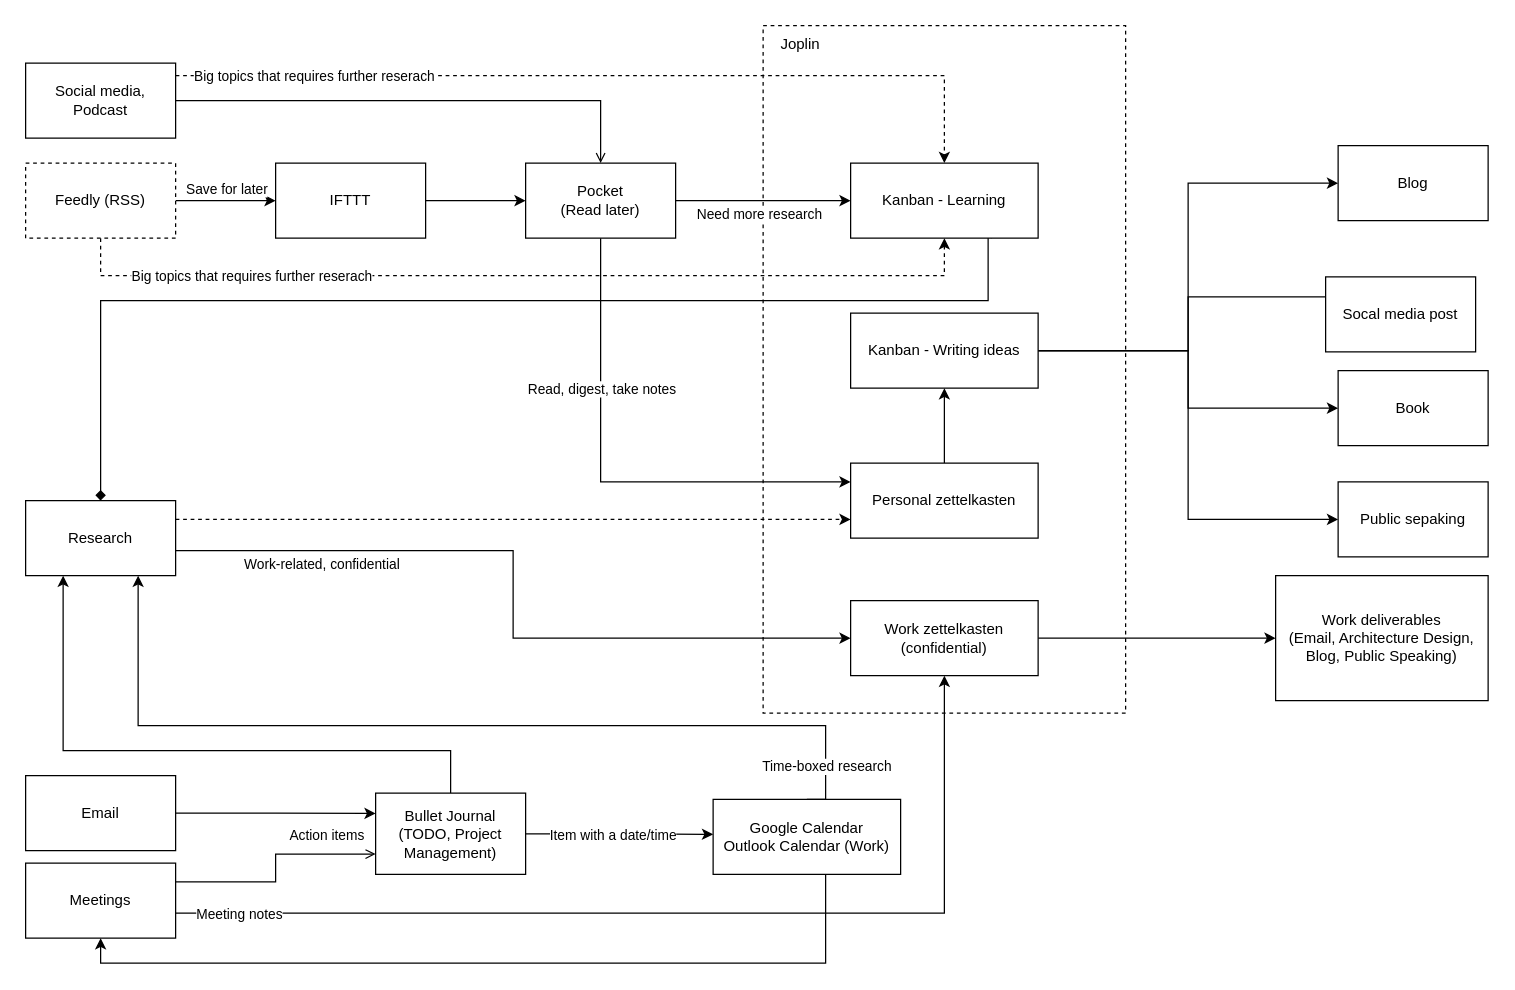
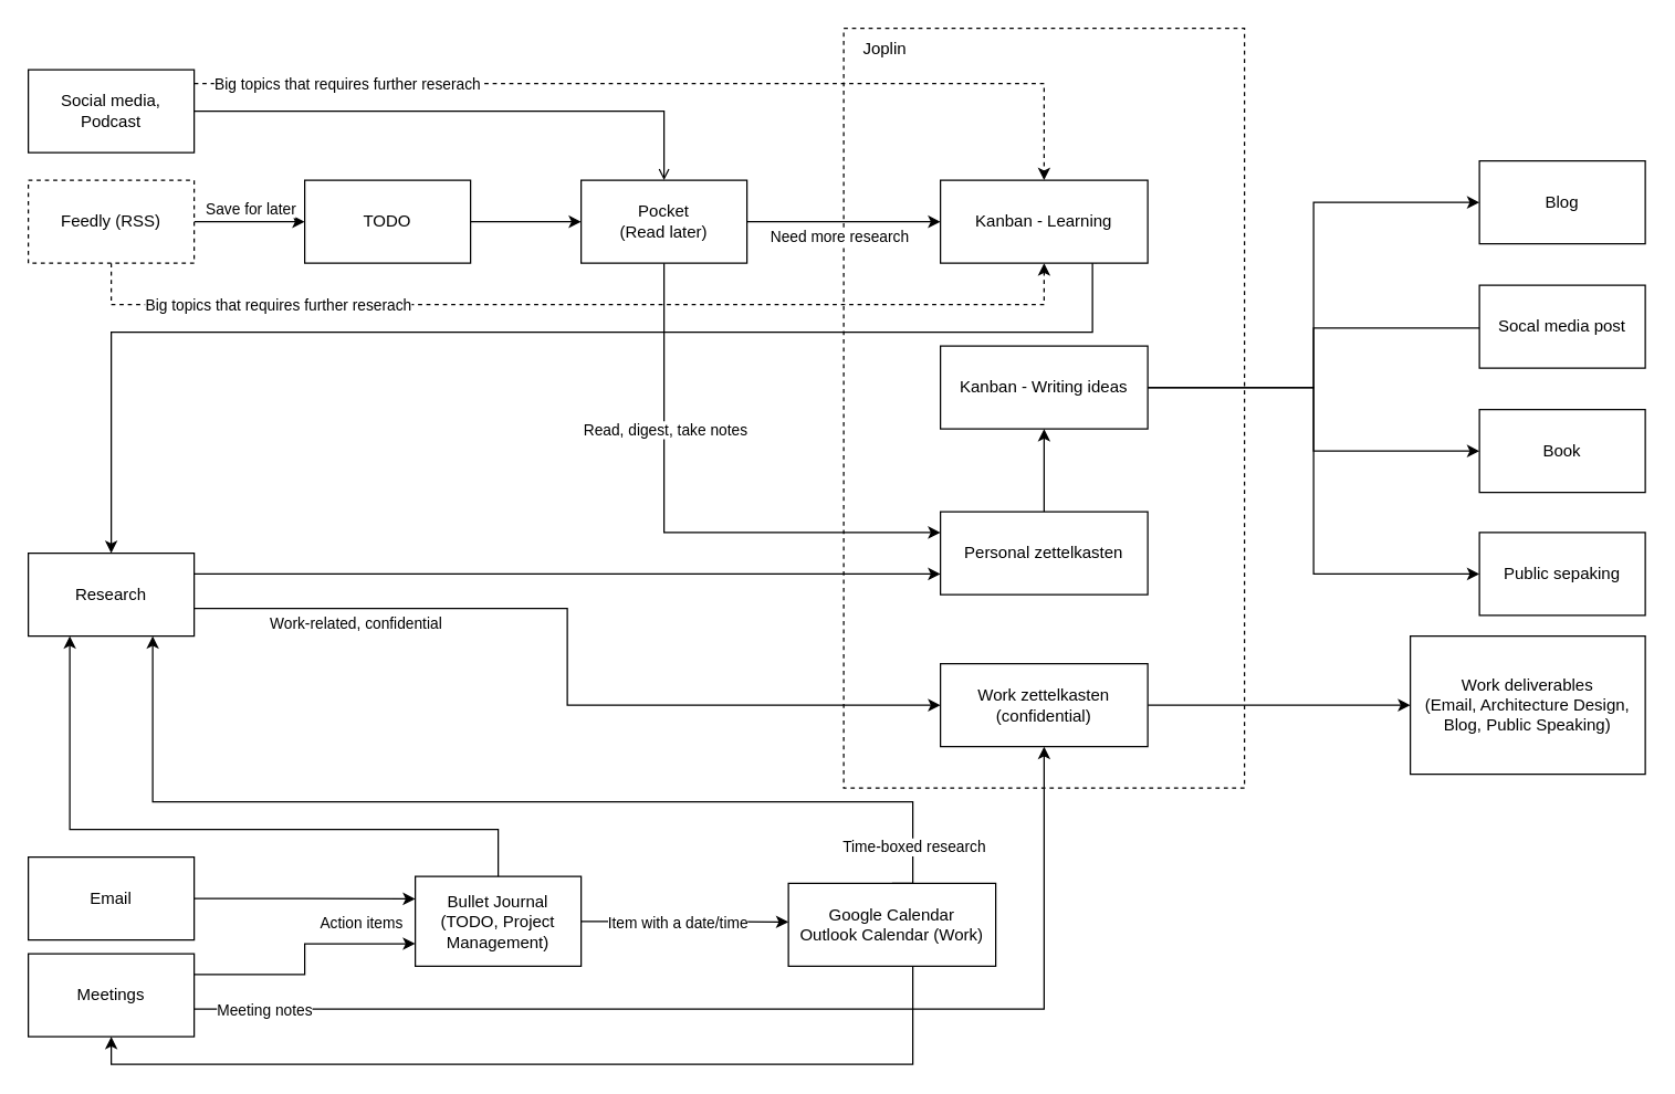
  <mxCell id="0" />
  <mxCell id="1" parent="0" />
  <mxCell id="2" value="" style="rounded=0;whiteSpace=wrap;html=1;dashed=1;" vertex="1" parent="1"><mxGeometry x="610" y="20" width="290" height="550" as="geometry" /></mxCell>
- <mxCell id="3" style="edgeStyle=orthogonalEdgeStyle;rounded=0;orthogonalLoop=1;jettySize=auto;html=1;entryX=0;entryY=0.75;entryDx=0;entryDy=0;exitX=1;exitY=0.25;exitDx=0;exitDy=0;dashed=1;" edge="1" parent="1" source="6" target="48"><mxGeometry relative="1" as="geometry" /></mxCell>
+ <mxCell id="3" style="edgeStyle=orthogonalEdgeStyle;rounded=0;orthogonalLoop=1;jettySize=auto;html=1;entryX=0;entryY=0.75;entryDx=0;entryDy=0;exitX=1;exitY=0.25;exitDx=0;exitDy=0;" edge="1" parent="1" source="6" target="48"><mxGeometry relative="1" as="geometry" /></mxCell>
  <mxCell id="4" style="edgeStyle=orthogonalEdgeStyle;rounded=0;orthogonalLoop=1;jettySize=auto;html=1;entryX=0;entryY=0.5;entryDx=0;entryDy=0;" edge="1" parent="1" source="6" target="46"><mxGeometry relative="1" as="geometry"><Array as="points"><mxPoint x="410" y="440" /><mxPoint x="410" y="510" /></Array></mxGeometry></mxCell>
  <mxCell id="5" value="Work-related, confidential" style="edgeLabel;html=1;align=center;verticalAlign=middle;resizable=0;points=[];" vertex="1" connectable="0" parent="4"><mxGeometry x="-0.62" y="-2" relative="1" as="geometry"><mxPoint y="8" as="offset" /></mxGeometry></mxCell>
  <mxCell id="6" value="Research" style="rounded=0;whiteSpace=wrap;html=1;" vertex="1" parent="1"><mxGeometry x="20" y="400" width="120" height="60" as="geometry" /></mxCell>
  <mxCell id="7" style="edgeStyle=orthogonalEdgeStyle;rounded=0;orthogonalLoop=1;jettySize=auto;html=1;endArrow=open;" edge="1" parent="1" source="10" target="30"><mxGeometry relative="1" as="geometry" /></mxCell>
  <mxCell id="8" style="edgeStyle=orthogonalEdgeStyle;rounded=0;orthogonalLoop=1;jettySize=auto;html=1;entryX=0.5;entryY=0;entryDx=0;entryDy=0;dashed=1;" edge="1" parent="1" source="10" target="39"><mxGeometry relative="1" as="geometry"><Array as="points"><mxPoint x="755" y="60" /></Array></mxGeometry></mxCell>
  <mxCell id="9" value="Big topics that requires further reserach" style="edgeLabel;html=1;align=center;verticalAlign=middle;resizable=0;points=[];" vertex="1" connectable="0" parent="8"><mxGeometry x="-0.889" y="-4" relative="1" as="geometry"><mxPoint x="72" y="-4" as="offset" /></mxGeometry></mxCell>
  <mxCell id="10" value="Social media, Podcast" style="rounded=0;whiteSpace=wrap;html=1;" vertex="1" parent="1"><mxGeometry x="20" y="50" width="120" height="60" as="geometry" /></mxCell>
  <mxCell id="11" value="" style="edgeStyle=orthogonalEdgeStyle;rounded=0;orthogonalLoop=1;jettySize=auto;html=1;" edge="1" parent="1" source="15" target="24"><mxGeometry relative="1" as="geometry" /></mxCell>
  <mxCell id="12" value="Save for later" style="edgeLabel;html=1;align=center;verticalAlign=middle;resizable=0;points=[];" vertex="1" connectable="0" parent="11"><mxGeometry x="-0.25" y="1" relative="1" as="geometry"><mxPoint x="10" y="-9" as="offset" /></mxGeometry></mxCell>
  <mxCell id="13" style="edgeStyle=orthogonalEdgeStyle;rounded=0;orthogonalLoop=1;jettySize=auto;html=1;dashed=1;entryX=0.5;entryY=1;entryDx=0;entryDy=0;" edge="1" parent="1" source="15" target="39"><mxGeometry relative="1" as="geometry"><Array as="points"><mxPoint x="80" y="220" /><mxPoint x="755" y="220" /></Array></mxGeometry></mxCell>
  <mxCell id="14" value="Big topics that requires further reserach" style="edgeLabel;html=1;align=center;verticalAlign=middle;resizable=0;points=[];" vertex="1" connectable="0" parent="13"><mxGeometry x="-0.505" y="-1" relative="1" as="geometry"><mxPoint x="-32" y="-1" as="offset" /></mxGeometry></mxCell>
  <mxCell id="15" value="Feedly (RSS)" style="rounded=0;whiteSpace=wrap;html=1;dashed=1;" vertex="1" parent="1"><mxGeometry x="20" y="130" width="120" height="60" as="geometry" /></mxCell>
  <mxCell id="16" style="edgeStyle=orthogonalEdgeStyle;rounded=0;orthogonalLoop=1;jettySize=auto;html=1;entryX=0;entryY=0.25;entryDx=0;entryDy=0;exitX=1;exitY=0.5;exitDx=0;exitDy=0;" edge="1" parent="1" source="17" target="38"><mxGeometry relative="1" as="geometry" /></mxCell>
  <mxCell id="17" value="Email" style="rounded=0;whiteSpace=wrap;html=1;" vertex="1" parent="1"><mxGeometry x="20" y="620" width="120" height="60" as="geometry" /></mxCell>
- <mxCell id="18" style="edgeStyle=orthogonalEdgeStyle;rounded=0;orthogonalLoop=1;jettySize=auto;html=1;entryX=0;entryY=0.75;entryDx=0;entryDy=0;exitX=1;exitY=0.25;exitDx=0;exitDy=0;endArrow=open;" edge="1" parent="1" source="22" target="38"><mxGeometry relative="1" as="geometry"><Array as="points"><mxPoint x="220" y="705" /><mxPoint x="220" y="683" /></Array></mxGeometry></mxCell>
+ <mxCell id="18" style="edgeStyle=orthogonalEdgeStyle;rounded=0;orthogonalLoop=1;jettySize=auto;html=1;entryX=0;entryY=0.75;entryDx=0;entryDy=0;exitX=1;exitY=0.25;exitDx=0;exitDy=0;" edge="1" parent="1" source="22" target="38"><mxGeometry relative="1" as="geometry"><Array as="points"><mxPoint x="220" y="705" /><mxPoint x="220" y="683" /></Array></mxGeometry></mxCell>
  <mxCell id="19" value="Action items" style="edgeLabel;html=1;align=center;verticalAlign=middle;resizable=0;points=[];" vertex="1" connectable="0" parent="18"><mxGeometry x="-0.396" y="-2" relative="1" as="geometry"><mxPoint x="65" y="-40" as="offset" /></mxGeometry></mxCell>
  <mxCell id="20" style="edgeStyle=orthogonalEdgeStyle;rounded=0;orthogonalLoop=1;jettySize=auto;html=1;" edge="1" parent="1" source="22" target="46"><mxGeometry relative="1" as="geometry"><Array as="points"><mxPoint x="755" y="730" /></Array></mxGeometry></mxCell>
  <mxCell id="21" value="Meeting notes" style="edgeLabel;html=1;align=center;verticalAlign=middle;resizable=0;points=[];" vertex="1" connectable="0" parent="20"><mxGeometry x="-0.873" y="-2" relative="1" as="geometry"><mxPoint x="-1" y="-2" as="offset" /></mxGeometry></mxCell>
  <mxCell id="22" value="Meetings" style="rounded=0;whiteSpace=wrap;html=1;" vertex="1" parent="1"><mxGeometry x="20" y="690" width="120" height="60" as="geometry" /></mxCell>
  <mxCell id="23" value="" style="edgeStyle=orthogonalEdgeStyle;rounded=0;orthogonalLoop=1;jettySize=auto;html=1;" edge="1" parent="1" source="24" target="30"><mxGeometry relative="1" as="geometry" /></mxCell>
- <mxCell id="24" value="IFTTT" style="rounded=0;whiteSpace=wrap;html=1;" vertex="1" parent="1"><mxGeometry x="220" y="130" width="120" height="60" as="geometry" /></mxCell>
- <mxCell id="25" style="edgeStyle=orthogonalEdgeStyle;rounded=0;orthogonalLoop=1;jettySize=auto;html=1;entryX=0.5;entryY=0;entryDx=0;entryDy=0;exitX=0.75;exitY=1;exitDx=0;exitDy=0;endArrow=diamond;" edge="1" parent="1" source="39" target="6"><mxGeometry relative="1" as="geometry"><Array as="points"><mxPoint x="793" y="180" /><mxPoint x="790" y="180" /><mxPoint x="790" y="240" /><mxPoint x="80" y="240" /></Array></mxGeometry></mxCell>
+ <mxCell id="24" value="TODO" style="rounded=0;whiteSpace=wrap;html=1;" vertex="1" parent="1"><mxGeometry x="220" y="130" width="120" height="60" as="geometry" /></mxCell>
+ <mxCell id="25" style="edgeStyle=orthogonalEdgeStyle;rounded=0;orthogonalLoop=1;jettySize=auto;html=1;entryX=0.5;entryY=0;entryDx=0;entryDy=0;exitX=0.75;exitY=1;exitDx=0;exitDy=0;" edge="1" parent="1" source="39" target="6"><mxGeometry relative="1" as="geometry"><Array as="points"><mxPoint x="793" y="180" /><mxPoint x="790" y="180" /><mxPoint x="790" y="240" /><mxPoint x="80" y="240" /></Array></mxGeometry></mxCell>
  <mxCell id="26" style="edgeStyle=orthogonalEdgeStyle;rounded=0;orthogonalLoop=1;jettySize=auto;html=1;" edge="1" parent="1" source="30" target="39"><mxGeometry relative="1" as="geometry" /></mxCell>
  <mxCell id="27" value="Need more research" style="edgeLabel;html=1;align=center;verticalAlign=middle;resizable=0;points=[];" vertex="1" connectable="0" parent="26"><mxGeometry x="-0.22" y="-3" relative="1" as="geometry"><mxPoint x="11" y="7" as="offset" /></mxGeometry></mxCell>
  <mxCell id="28" style="edgeStyle=orthogonalEdgeStyle;rounded=0;orthogonalLoop=1;jettySize=auto;html=1;entryX=0;entryY=0.25;entryDx=0;entryDy=0;" edge="1" parent="1" source="30" target="48"><mxGeometry relative="1" as="geometry"><Array as="points"><mxPoint x="480" y="385" /></Array></mxGeometry></mxCell>
  <mxCell id="29" value="Read, digest, take notes" style="edgeLabel;html=1;align=center;verticalAlign=middle;resizable=0;points=[];" vertex="1" connectable="0" parent="28"><mxGeometry x="0.094" y="4" relative="1" as="geometry"><mxPoint x="-21" y="-71" as="offset" /></mxGeometry></mxCell>
  <mxCell id="30" value="Pocket&lt;br&gt;(Read later)" style="rounded=0;whiteSpace=wrap;html=1;" vertex="1" parent="1"><mxGeometry x="420" y="130" width="120" height="60" as="geometry" /></mxCell>
  <mxCell id="31" value="Joplin" style="text;html=1;strokeColor=none;fillColor=none;align=center;verticalAlign=middle;whiteSpace=wrap;rounded=0;dashed=1;" vertex="1" parent="1"><mxGeometry x="610" y="20" width="60" height="30" as="geometry" /></mxCell>
  <mxCell id="32" style="edgeStyle=orthogonalEdgeStyle;rounded=0;orthogonalLoop=1;jettySize=auto;html=1;entryX=0.5;entryY=1;entryDx=0;entryDy=0;" edge="1" parent="1" source="35" target="22"><mxGeometry relative="1" as="geometry"><Array as="points"><mxPoint x="660" y="770" /><mxPoint x="80" y="770" /></Array></mxGeometry></mxCell>
  <mxCell id="33" style="edgeStyle=orthogonalEdgeStyle;rounded=0;orthogonalLoop=1;jettySize=auto;html=1;exitX=0.5;exitY=0;exitDx=0;exitDy=0;" edge="1" parent="1" source="35" target="6"><mxGeometry relative="1" as="geometry"><Array as="points"><mxPoint x="660" y="639" /><mxPoint x="660" y="580" /><mxPoint x="110" y="580" /></Array></mxGeometry></mxCell>
  <mxCell id="34" value="Time-boxed research" style="edgeLabel;html=1;align=center;verticalAlign=middle;resizable=0;points=[];" vertex="1" connectable="0" parent="33"><mxGeometry x="-0.847" y="1" relative="1" as="geometry"><mxPoint x="1" y="15" as="offset" /></mxGeometry></mxCell>
  <mxCell id="35" value="Google Calendar&lt;br&gt;Outlook Calendar (Work)" style="rounded=0;whiteSpace=wrap;html=1;" vertex="1" parent="1"><mxGeometry x="570" y="639" width="150" height="60" as="geometry" /></mxCell>
  <mxCell id="36" style="edgeStyle=orthogonalEdgeStyle;rounded=0;orthogonalLoop=1;jettySize=auto;html=1;" edge="1" parent="1" source="38" target="6"><mxGeometry relative="1" as="geometry"><Array as="points"><mxPoint x="360" y="600" /><mxPoint x="50" y="600" /></Array></mxGeometry></mxCell>
  <mxCell id="37" value="Item with a date/time" style="edgeStyle=orthogonalEdgeStyle;rounded=0;orthogonalLoop=1;jettySize=auto;html=1;" edge="1" parent="1" source="38"><mxGeometry x="-0.067" relative="1" as="geometry"><mxPoint x="570" y="667" as="targetPoint" /><Array as="points"><mxPoint x="510" y="667" /><mxPoint x="510" y="667" /></Array><mxPoint y="1" as="offset" /></mxGeometry></mxCell>
  <mxCell id="38" value="Bullet Journal&lt;br&gt;(TODO, Project Management)" style="rounded=0;whiteSpace=wrap;html=1;" vertex="1" parent="1"><mxGeometry x="300" y="634" width="120" height="65" as="geometry" /></mxCell>
  <mxCell id="39" value="Kanban - Learning" style="rounded=0;whiteSpace=wrap;html=1;" vertex="1" parent="1"><mxGeometry x="680" y="130" width="150" height="60" as="geometry" /></mxCell>
  <mxCell id="40" style="edgeStyle=orthogonalEdgeStyle;rounded=0;orthogonalLoop=1;jettySize=auto;html=1;entryX=0;entryY=0.5;entryDx=0;entryDy=0;" edge="1" parent="1" source="44" target="49"><mxGeometry relative="1" as="geometry" /></mxCell>
  <mxCell id="41" style="edgeStyle=orthogonalEdgeStyle;rounded=0;orthogonalLoop=1;jettySize=auto;html=1;endArrow=none;" edge="1" parent="1" source="44" target="50"><mxGeometry relative="1" as="geometry"><Array as="points"><mxPoint x="950" y="280" /><mxPoint x="950" y="237" /></Array></mxGeometry></mxCell>
  <mxCell id="42" style="edgeStyle=orthogonalEdgeStyle;rounded=0;orthogonalLoop=1;jettySize=auto;html=1;entryX=0;entryY=0.5;entryDx=0;entryDy=0;" edge="1" parent="1" source="44" target="51"><mxGeometry relative="1" as="geometry" /></mxCell>
  <mxCell id="43" style="edgeStyle=orthogonalEdgeStyle;rounded=0;orthogonalLoop=1;jettySize=auto;html=1;entryX=0;entryY=0.5;entryDx=0;entryDy=0;" edge="1" parent="1" source="44" target="53"><mxGeometry relative="1" as="geometry" /></mxCell>
  <mxCell id="44" value="Kanban - Writing ideas" style="rounded=0;whiteSpace=wrap;html=1;" vertex="1" parent="1"><mxGeometry x="680" y="250" width="150" height="60" as="geometry" /></mxCell>
  <mxCell id="45" style="edgeStyle=orthogonalEdgeStyle;rounded=0;orthogonalLoop=1;jettySize=auto;html=1;" edge="1" parent="1" source="46" target="52"><mxGeometry relative="1" as="geometry" /></mxCell>
  <mxCell id="46" value="Work zettelkasten&lt;br&gt;(confidential)" style="rounded=0;whiteSpace=wrap;html=1;" vertex="1" parent="1"><mxGeometry x="680" y="480" width="150" height="60" as="geometry" /></mxCell>
  <mxCell id="47" style="edgeStyle=orthogonalEdgeStyle;rounded=0;orthogonalLoop=1;jettySize=auto;html=1;" edge="1" parent="1" source="48" target="44"><mxGeometry relative="1" as="geometry" /></mxCell>
  <mxCell id="48" value="Personal zettelkasten" style="rounded=0;whiteSpace=wrap;html=1;" vertex="1" parent="1"><mxGeometry x="680" y="370" width="150" height="60" as="geometry" /></mxCell>
  <mxCell id="49" value="Blog" style="rounded=0;whiteSpace=wrap;html=1;" vertex="1" parent="1"><mxGeometry x="1070" y="116" width="120" height="60" as="geometry" /></mxCell>
- <mxCell id="50" value="Socal media post" style="rounded=0;whiteSpace=wrap;html=1;" vertex="1" parent="1"><mxGeometry x="1060" y="221" width="120" height="60" as="geometry" /></mxCell>
+ <mxCell id="50" value="Socal media post" style="rounded=0;whiteSpace=wrap;html=1;" vertex="1" parent="1"><mxGeometry x="1070" y="206" width="120" height="60" as="geometry" /></mxCell>
  <mxCell id="51" value="Book" style="rounded=0;whiteSpace=wrap;html=1;" vertex="1" parent="1"><mxGeometry x="1070" y="296" width="120" height="60" as="geometry" /></mxCell>
  <mxCell id="52" value="Work deliverables&lt;br&gt;(Email, Architecture Design, Blog, Public Speaking)" style="rounded=0;whiteSpace=wrap;html=1;" vertex="1" parent="1"><mxGeometry x="1020" y="460" width="170" height="100" as="geometry" /></mxCell>
  <mxCell id="53" value="Public sepaking" style="rounded=0;whiteSpace=wrap;html=1;" vertex="1" parent="1"><mxGeometry x="1070" y="385" width="120" height="60" as="geometry" /></mxCell>
